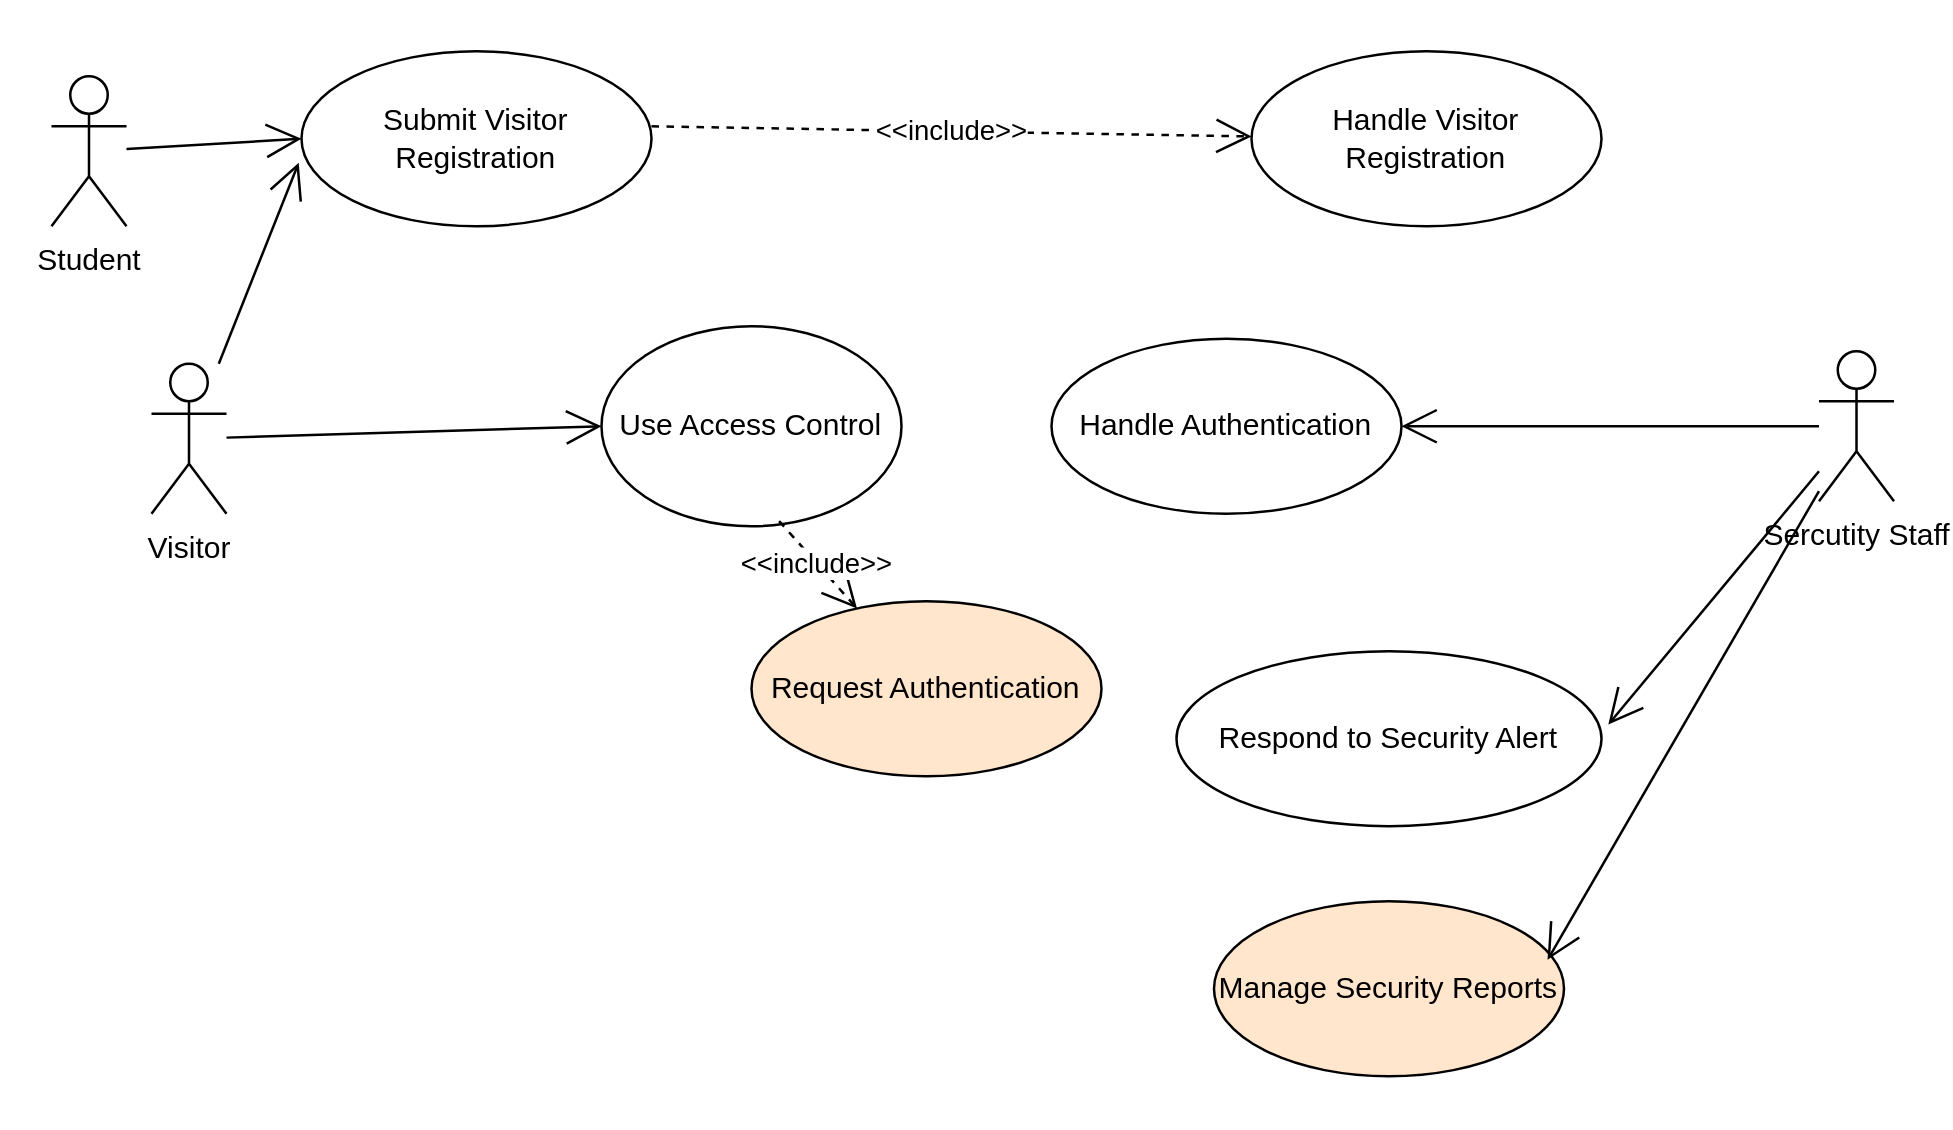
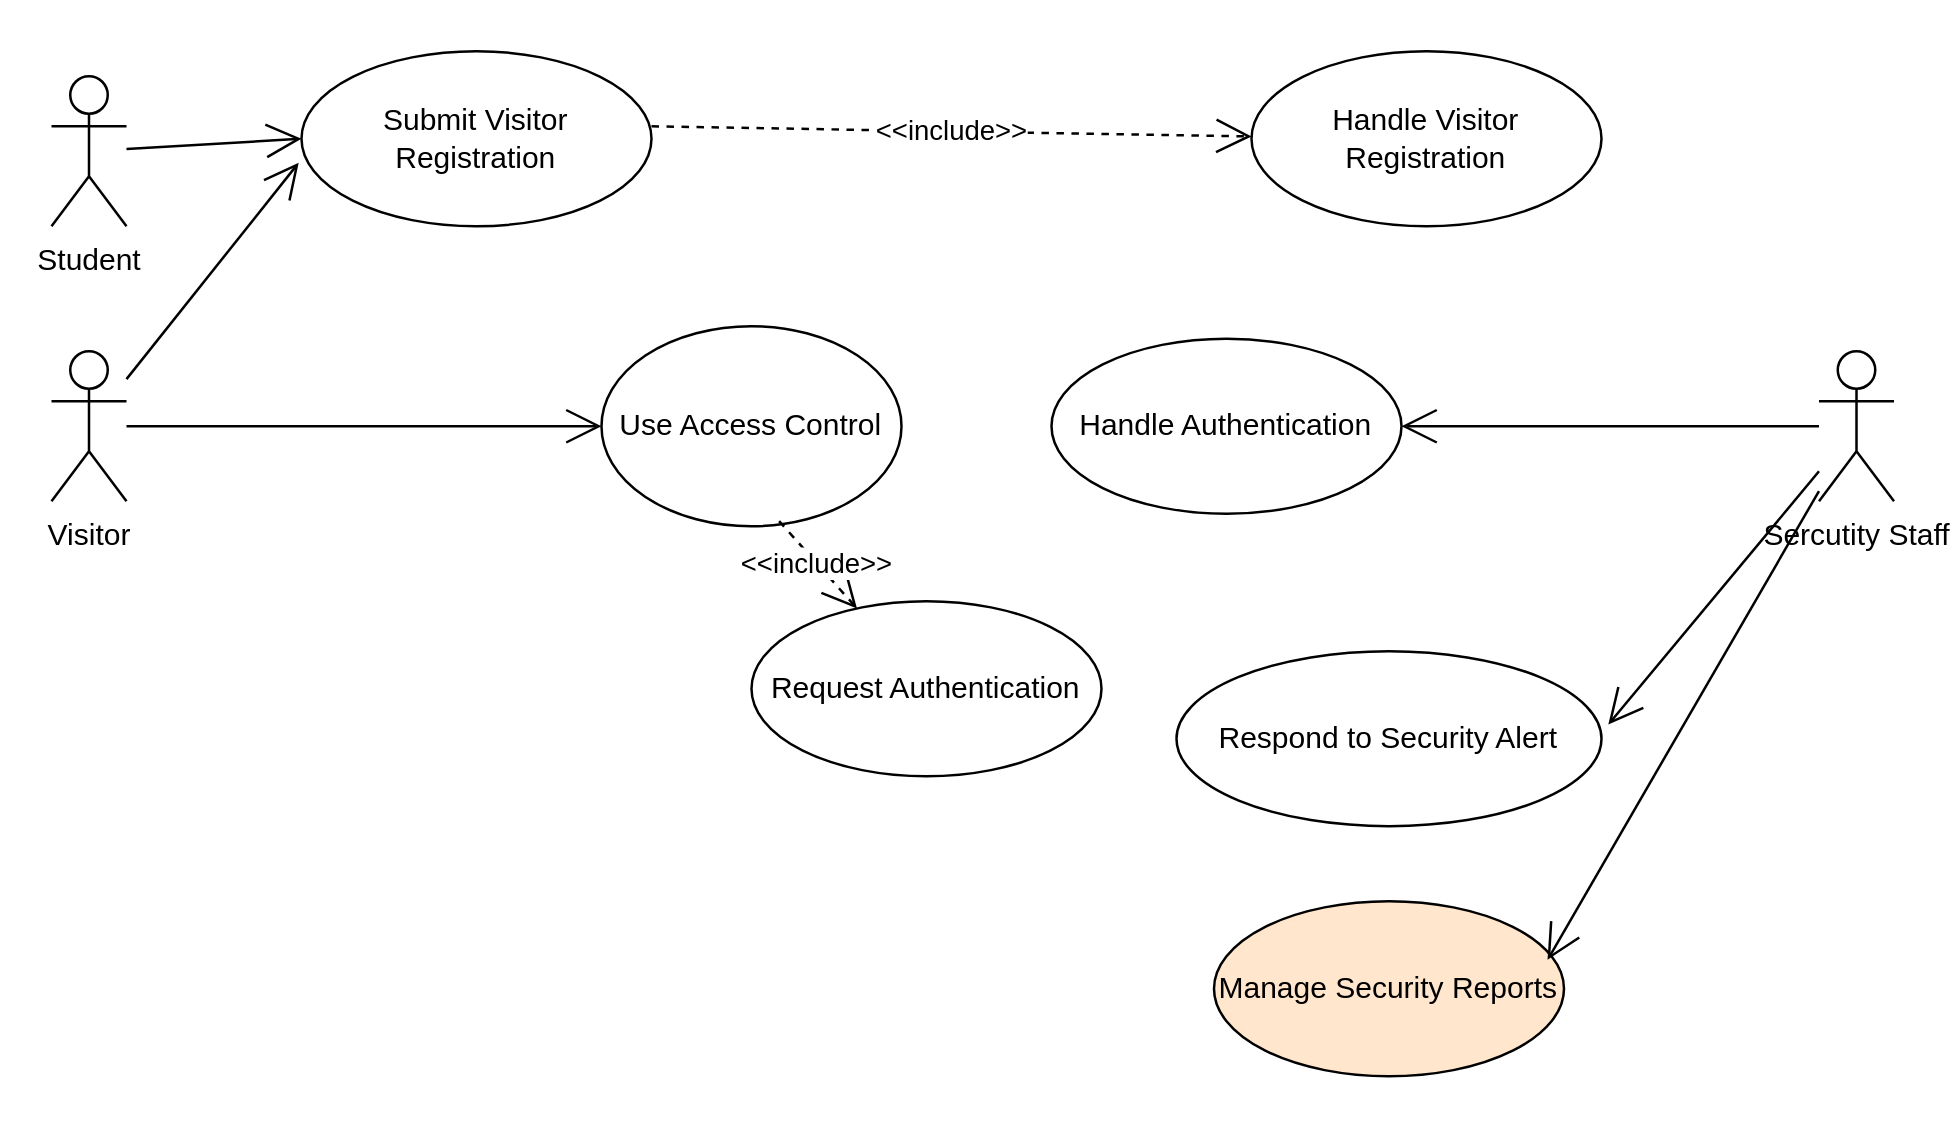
  <mxCell id="0" />
  <mxCell id="1" parent="0" />
  <mxCell id="2" value="Student" style="shape=umlActor;verticalLabelPosition=bottom;verticalAlign=top;html=1;" parent="1" vertex="1"><mxGeometry x="20" y="30" width="30" height="60" as="geometry" /></mxCell>
  <mxCell id="3" value="" style="endArrow=open;endFill=1;endSize=12;html=1;rounded=0;entryX=0;entryY=0.5;entryDx=0;entryDy=0;" parent="1" source="2" target="7" edge="1"><mxGeometry width="160" relative="1" as="geometry"><mxPoint x="10" y="150" as="sourcePoint" /><mxPoint x="120.98" y="88.98" as="targetPoint" /></mxGeometry></mxCell>
- <mxCell id="4" value="Visitor" style="shape=umlActor;verticalLabelPosition=bottom;verticalAlign=top;html=1;" parent="1" vertex="1"><mxGeometry x="60" y="145" width="30" height="60" as="geometry" /></mxCell>
+ <mxCell id="4" value="Visitor" style="shape=umlActor;verticalLabelPosition=bottom;verticalAlign=top;html=1;" parent="1" vertex="1"><mxGeometry x="20" y="140" width="30" height="60" as="geometry" /></mxCell>
  <mxCell id="5" value="Sercutity Staff" style="shape=umlActor;verticalLabelPosition=bottom;verticalAlign=top;html=1;" parent="1" vertex="1"><mxGeometry x="727" y="140" width="30" height="60" as="geometry" /></mxCell>
  <mxCell id="6" value="" style="endArrow=open;endFill=1;endSize=12;html=1;rounded=0;entryX=-0.008;entryY=0.637;entryDx=0;entryDy=0;entryPerimeter=0;" parent="1" source="4" target="7" edge="1"><mxGeometry width="160" relative="1" as="geometry"><mxPoint x="80" y="260" as="sourcePoint" /><mxPoint x="120" y="200" as="targetPoint" /></mxGeometry></mxCell>
  <mxCell id="7" value="Submit Visitor Registration" style="ellipse;whiteSpace=wrap;html=1;" parent="1" vertex="1"><mxGeometry x="120" y="20" width="140" height="70" as="geometry" /></mxCell>
  <mxCell id="8" value="Handle Visitor Registration" style="ellipse;whiteSpace=wrap;html=1;" parent="1" vertex="1"><mxGeometry x="500" y="20" width="140" height="70" as="geometry" /></mxCell>
  <mxCell id="9" value="Use Access Control" style="ellipse;whiteSpace=wrap;html=1;" parent="1" vertex="1"><mxGeometry x="240" y="130" width="120" height="80" as="geometry" /></mxCell>
  <mxCell id="10" value="" style="endArrow=open;endFill=1;endSize=12;html=1;rounded=0;entryX=0;entryY=0.5;entryDx=0;entryDy=0;" parent="1" source="4" target="9" edge="1"><mxGeometry width="160" relative="1" as="geometry"><mxPoint x="40" y="220" as="sourcePoint" /><mxPoint x="149" y="180" as="targetPoint" /></mxGeometry></mxCell>
- <mxCell id="11" value="Request Authentication" style="ellipse;whiteSpace=wrap;html=1;fillColor=#ffe6cc;" parent="1" vertex="1"><mxGeometry x="300" y="240" width="140" height="70" as="geometry" /></mxCell>
+ <mxCell id="11" value="Request Authentication" style="ellipse;whiteSpace=wrap;html=1;" parent="1" vertex="1"><mxGeometry x="300" y="240" width="140" height="70" as="geometry" /></mxCell>
  <mxCell id="12" value="Handle Authentication" style="ellipse;whiteSpace=wrap;html=1;" parent="1" vertex="1"><mxGeometry x="420" y="135" width="140" height="70" as="geometry" /></mxCell>
  <mxCell id="13" value="" style="endArrow=open;endFill=1;endSize=12;html=1;rounded=0;entryX=1;entryY=0.5;entryDx=0;entryDy=0;" parent="1" source="5" target="12" edge="1"><mxGeometry width="160" relative="1" as="geometry"><mxPoint x="450" y="275" as="sourcePoint" /><mxPoint x="590" y="155" as="targetPoint" /></mxGeometry></mxCell>
  <mxCell id="14" value="Respond to Security Alert" style="ellipse;whiteSpace=wrap;html=1;" parent="1" vertex="1"><mxGeometry x="470" y="260" width="170" height="70" as="geometry" /></mxCell>
  <mxCell id="15" value="" style="endArrow=open;endFill=1;endSize=12;html=1;rounded=0;entryX=1.016;entryY=0.419;entryDx=0;entryDy=0;entryPerimeter=0;" parent="1" source="5" target="14" edge="1"><mxGeometry width="160" relative="1" as="geometry"><mxPoint x="867" y="200" as="sourcePoint" /><mxPoint x="700" y="200" as="targetPoint" /></mxGeometry></mxCell>
  <mxCell id="16" value="Manage Security Reports" style="ellipse;whiteSpace=wrap;html=1;fillColor=#ffe6cc;" parent="1" vertex="1"><mxGeometry x="485" y="360" width="140" height="70" as="geometry" /></mxCell>
  <mxCell id="17" value="" style="endArrow=open;endFill=1;endSize=12;html=1;rounded=0;entryX=0.953;entryY=0.335;entryDx=0;entryDy=0;entryPerimeter=0;" parent="1" source="5" target="16" edge="1"><mxGeometry width="160" relative="1" as="geometry"><mxPoint x="754" y="280" as="sourcePoint" /><mxPoint x="670" y="381" as="targetPoint" /></mxGeometry></mxCell>
  <mxCell id="18" value="&amp;lt;&amp;lt;include&amp;gt;&amp;gt;" style="endArrow=open;endSize=12;dashed=1;html=1;rounded=0;exitX=1;exitY=0.429;exitDx=0;exitDy=0;exitPerimeter=0;" edge="1" parent="1" source="7" target="8"><mxGeometry width="160" relative="1" as="geometry"><mxPoint x="280" y="10" as="sourcePoint" /><mxPoint x="440" y="10" as="targetPoint" /></mxGeometry></mxCell>
  <mxCell id="19" value="&amp;lt;&amp;lt;include&amp;gt;&amp;gt;" style="endArrow=open;endSize=12;dashed=1;html=1;rounded=0;exitX=0.592;exitY=0.974;exitDx=0;exitDy=0;exitPerimeter=0;" edge="1" parent="1" source="9" target="11"><mxGeometry width="160" relative="1" as="geometry"><mxPoint x="160" y="330" as="sourcePoint" /><mxPoint x="320" y="330" as="targetPoint" /></mxGeometry></mxCell>
